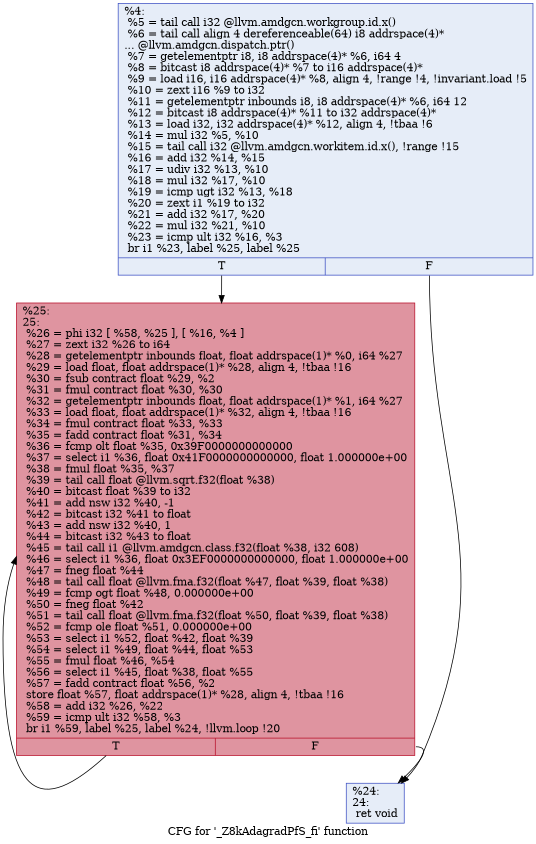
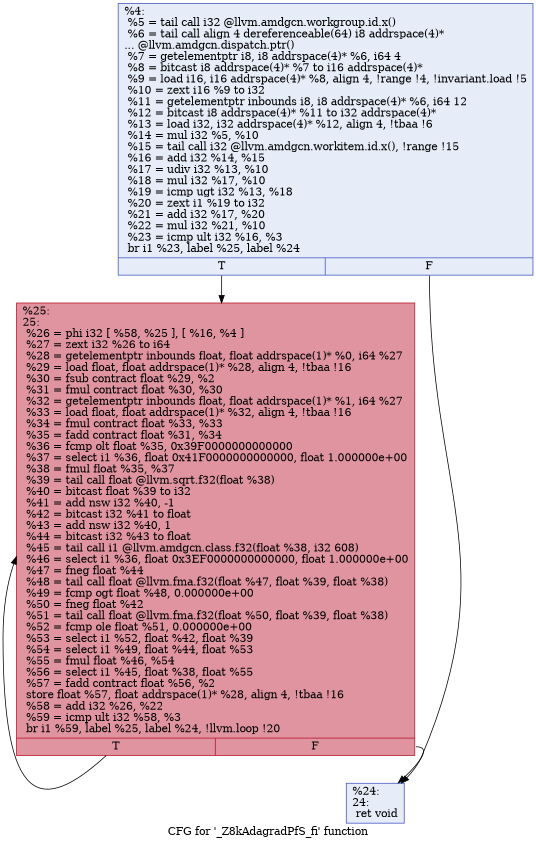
  digraph {
    label="CFG for '_Z8kAdagradPfS_fi' function"
    node [color="#3d50c3ff" fillcolor="#c7d7f070" shape=record style=filled]
    edge [tailport=s0]
-   n1 [label="{%4:\l  %5 = tail call i32 @llvm.amdgcn.workgroup.id.x()\l  %6 = tail call align 4 dereferenceable(64) i8 addrspace(4)*\l... @llvm.amdgcn.dispatch.ptr()\l  %7 = getelementptr i8, i8 addrspace(4)* %6, i64 4\l  %8 = bitcast i8 addrspace(4)* %7 to i16 addrspace(4)*\l  %9 = load i16, i16 addrspace(4)* %8, align 4, !range !4, !invariant.load !5\l  %10 = zext i16 %9 to i32\l  %11 = getelementptr inbounds i8, i8 addrspace(4)* %6, i64 12\l  %12 = bitcast i8 addrspace(4)* %11 to i32 addrspace(4)*\l  %13 = load i32, i32 addrspace(4)* %12, align 4, !tbaa !6\l  %14 = mul i32 %5, %10\l  %15 = tail call i32 @llvm.amdgcn.workitem.id.x(), !range !15\l  %16 = add i32 %14, %15\l  %17 = udiv i32 %13, %10\l  %18 = mul i32 %17, %10\l  %19 = icmp ugt i32 %13, %18\l  %20 = zext i1 %19 to i32\l  %21 = add i32 %17, %20\l  %22 = mul i32 %21, %10\l  %23 = icmp ult i32 %16, %3\l  br i1 %23, label %25, label %25\l|{<s0>T|<s1>F}}"]
+   n1 [label="{%4:\l  %5 = tail call i32 @llvm.amdgcn.workgroup.id.x()\l  %6 = tail call align 4 dereferenceable(64) i8 addrspace(4)*\l... @llvm.amdgcn.dispatch.ptr()\l  %7 = getelementptr i8, i8 addrspace(4)* %6, i64 4\l  %8 = bitcast i8 addrspace(4)* %7 to i16 addrspace(4)*\l  %9 = load i16, i16 addrspace(4)* %8, align 4, !range !4, !invariant.load !5\l  %10 = zext i16 %9 to i32\l  %11 = getelementptr inbounds i8, i8 addrspace(4)* %6, i64 12\l  %12 = bitcast i8 addrspace(4)* %11 to i32 addrspace(4)*\l  %13 = load i32, i32 addrspace(4)* %12, align 4, !tbaa !6\l  %14 = mul i32 %5, %10\l  %15 = tail call i32 @llvm.amdgcn.workitem.id.x(), !range !15\l  %16 = add i32 %14, %15\l  %17 = udiv i32 %13, %10\l  %18 = mul i32 %17, %10\l  %19 = icmp ugt i32 %13, %18\l  %20 = zext i1 %19 to i32\l  %21 = add i32 %17, %20\l  %22 = mul i32 %21, %10\l  %23 = icmp ult i32 %16, %3\l  br i1 %23, label %25, label %24\l|{<s0>T|<s1>F}}"]
    n2 [color="#b70d28ff" fillcolor="#b70d2870" label="{%25:\l25:                                               \l  %26 = phi i32 [ %58, %25 ], [ %16, %4 ]\l  %27 = zext i32 %26 to i64\l  %28 = getelementptr inbounds float, float addrspace(1)* %0, i64 %27\l  %29 = load float, float addrspace(1)* %28, align 4, !tbaa !16\l  %30 = fsub contract float %29, %2\l  %31 = fmul contract float %30, %30\l  %32 = getelementptr inbounds float, float addrspace(1)* %1, i64 %27\l  %33 = load float, float addrspace(1)* %32, align 4, !tbaa !16\l  %34 = fmul contract float %33, %33\l  %35 = fadd contract float %31, %34\l  %36 = fcmp olt float %35, 0x39F0000000000000\l  %37 = select i1 %36, float 0x41F0000000000000, float 1.000000e+00\l  %38 = fmul float %35, %37\l  %39 = tail call float @llvm.sqrt.f32(float %38)\l  %40 = bitcast float %39 to i32\l  %41 = add nsw i32 %40, -1\l  %42 = bitcast i32 %41 to float\l  %43 = add nsw i32 %40, 1\l  %44 = bitcast i32 %43 to float\l  %45 = tail call i1 @llvm.amdgcn.class.f32(float %38, i32 608)\l  %46 = select i1 %36, float 0x3EF0000000000000, float 1.000000e+00\l  %47 = fneg float %44\l  %48 = tail call float @llvm.fma.f32(float %47, float %39, float %38)\l  %49 = fcmp ogt float %48, 0.000000e+00\l  %50 = fneg float %42\l  %51 = tail call float @llvm.fma.f32(float %50, float %39, float %38)\l  %52 = fcmp ole float %51, 0.000000e+00\l  %53 = select i1 %52, float %42, float %39\l  %54 = select i1 %49, float %44, float %53\l  %55 = fmul float %46, %54\l  %56 = select i1 %45, float %38, float %55\l  %57 = fadd contract float %56, %2\l  store float %57, float addrspace(1)* %28, align 4, !tbaa !16\l  %58 = add i32 %26, %22\l  %59 = icmp ult i32 %58, %3\l  br i1 %59, label %25, label %24, !llvm.loop !20\l|{<s0>T|<s1>F}}"]
    n3 [label="{%24:\l24:                                               \l  ret void\l}"]
    n1 -> n2
    n1 -> n3 [tailport=s1]
    n2 -> n2
    n2 -> n3 [tailport=s1]
  }
